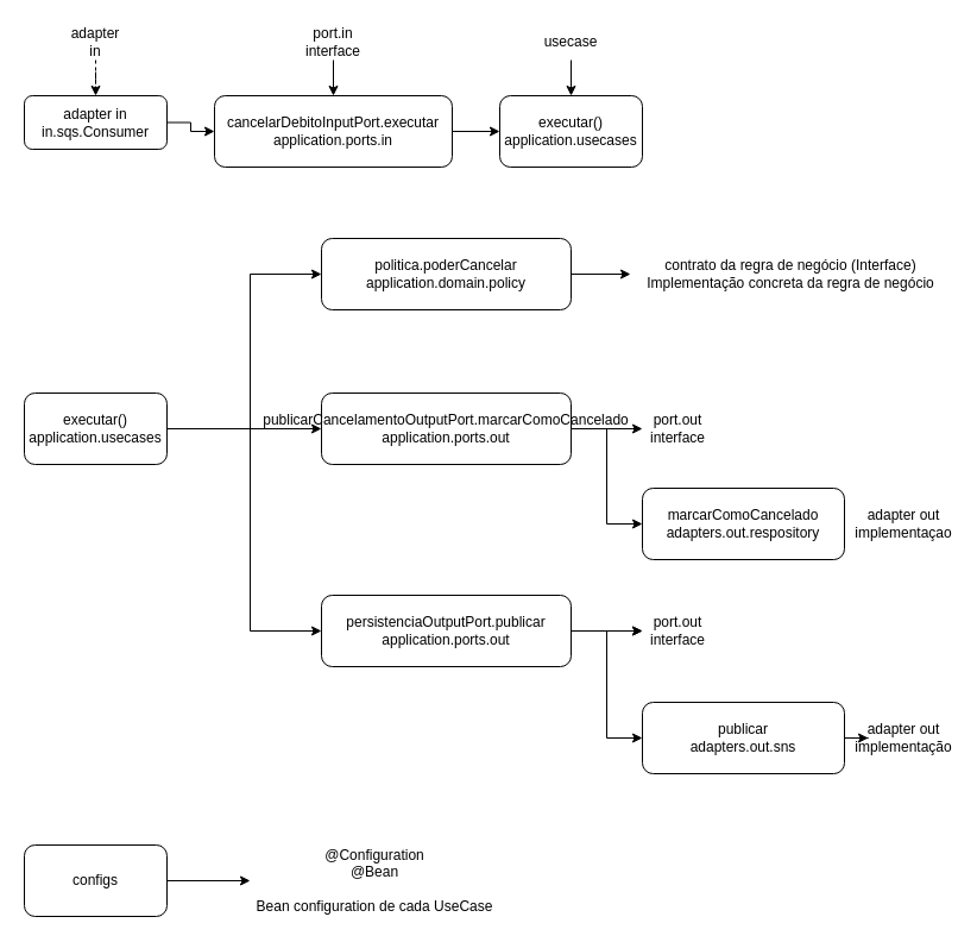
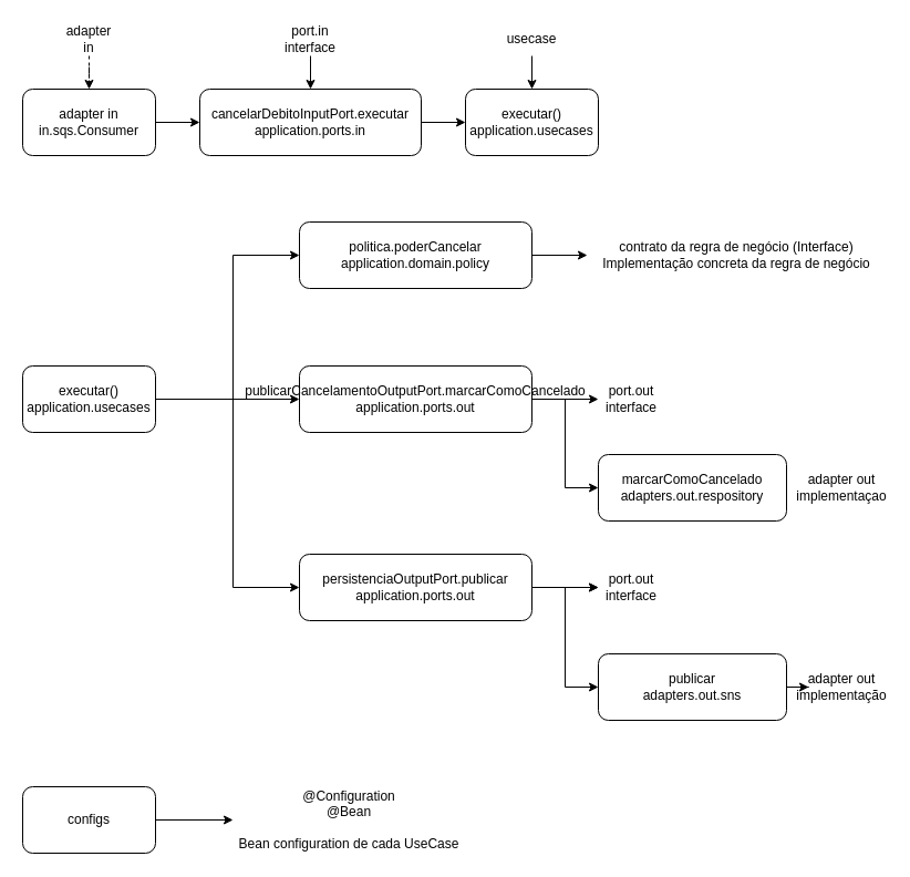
  <mxCell id="0" />
  <mxCell id="1" parent="0" />
  <mxCell id="2" value="" style="edgeStyle=orthogonalEdgeStyle;rounded=0;orthogonalLoop=1;jettySize=auto;html=1;" parent="1" source="3" target="5" edge="1"><mxGeometry relative="1" as="geometry" /></mxCell>
- <mxCell id="3" value="adapter in&lt;div&gt;in.sqs.Consumer&lt;/div&gt;" style="rounded=1;whiteSpace=wrap;html=1;" parent="1" vertex="1"><mxGeometry x="20" y="80" width="120" height="45" as="geometry" /></mxCell>
+ <mxCell id="3" value="adapter in&lt;div&gt;in.sqs.Consumer&lt;/div&gt;" style="rounded=1;whiteSpace=wrap;html=1;" parent="1" vertex="1"><mxGeometry x="20" y="80" width="120" height="60" as="geometry" /></mxCell>
  <mxCell id="4" value="" style="edgeStyle=orthogonalEdgeStyle;rounded=0;orthogonalLoop=1;jettySize=auto;html=1;" parent="1" source="5" target="6" edge="1"><mxGeometry relative="1" as="geometry" /></mxCell>
  <mxCell id="5" value="cancelarDebitoInputPort.executar&lt;div&gt;application.ports.in&lt;/div&gt;" style="whiteSpace=wrap;html=1;rounded=1;" parent="1" vertex="1"><mxGeometry x="180" y="80" width="200" height="60" as="geometry" /></mxCell>
  <mxCell id="6" value="executar()&lt;div&gt;application.usecases&lt;/div&gt;" style="whiteSpace=wrap;html=1;rounded=1;" parent="1" vertex="1"><mxGeometry x="420" y="80" width="120" height="60" as="geometry" /></mxCell>
  <mxCell id="7" value="" style="edgeStyle=orthogonalEdgeStyle;rounded=0;orthogonalLoop=1;jettySize=auto;html=1;dashed=1;" parent="1" source="8" target="3" edge="1"><mxGeometry relative="1" as="geometry" /></mxCell>
  <mxCell id="8" value="adapter&lt;div&gt;in&lt;/div&gt;" style="text;html=1;align=center;verticalAlign=middle;whiteSpace=wrap;rounded=0;" parent="1" vertex="1"><mxGeometry x="50" y="20" width="60" height="30" as="geometry" /></mxCell>
  <mxCell id="9" value="" style="edgeStyle=orthogonalEdgeStyle;rounded=0;orthogonalLoop=1;jettySize=auto;html=1;" parent="1" source="10" target="5" edge="1"><mxGeometry relative="1" as="geometry" /></mxCell>
  <mxCell id="10" value="port.in&lt;div&gt;interface&lt;/div&gt;" style="text;html=1;align=center;verticalAlign=middle;whiteSpace=wrap;rounded=0;" parent="1" vertex="1"><mxGeometry x="250" y="20" width="60" height="30" as="geometry" /></mxCell>
  <mxCell id="11" value="" style="edgeStyle=orthogonalEdgeStyle;rounded=0;orthogonalLoop=1;jettySize=auto;html=1;" parent="1" source="12" target="6" edge="1"><mxGeometry relative="1" as="geometry" /></mxCell>
  <mxCell id="12" value="usecase" style="text;html=1;align=center;verticalAlign=middle;whiteSpace=wrap;rounded=0;" parent="1" vertex="1"><mxGeometry x="450" y="20" width="60" height="30" as="geometry" /></mxCell>
  <mxCell id="13" value="" style="edgeStyle=orthogonalEdgeStyle;rounded=0;orthogonalLoop=1;jettySize=auto;html=1;" parent="1" source="16" target="18" edge="1"><mxGeometry relative="1" as="geometry"><Array as="points"><mxPoint x="210" y="360" /><mxPoint x="210" y="230" /></Array></mxGeometry></mxCell>
  <mxCell id="14" value="" style="edgeStyle=orthogonalEdgeStyle;rounded=0;orthogonalLoop=1;jettySize=auto;html=1;" parent="1" source="16" target="22" edge="1"><mxGeometry relative="1" as="geometry" /></mxCell>
  <mxCell id="15" value="" style="edgeStyle=orthogonalEdgeStyle;rounded=0;orthogonalLoop=1;jettySize=auto;html=1;entryX=0;entryY=0.5;entryDx=0;entryDy=0;" parent="1" source="16" target="29" edge="1"><mxGeometry relative="1" as="geometry"><mxPoint x="260" y="530" as="targetPoint" /><Array as="points"><mxPoint x="210" y="360" /><mxPoint x="210" y="530" /></Array></mxGeometry></mxCell>
  <mxCell id="16" value="executar()&lt;div&gt;application.usecases&lt;/div&gt;" style="whiteSpace=wrap;html=1;rounded=1;" parent="1" vertex="1"><mxGeometry x="20" y="330" width="120" height="60" as="geometry" /></mxCell>
  <mxCell id="17" style="edgeStyle=orthogonalEdgeStyle;rounded=0;orthogonalLoop=1;jettySize=auto;html=1;" parent="1" source="18" target="19" edge="1"><mxGeometry relative="1" as="geometry" /></mxCell>
  <mxCell id="18" value="politica.poderCancelar&lt;div&gt;application.domain.policy&lt;/div&gt;" style="whiteSpace=wrap;html=1;rounded=1;" parent="1" vertex="1"><mxGeometry x="270" y="200" width="210" height="60" as="geometry" /></mxCell>
  <mxCell id="19" value="contrato da regra de negócio (Interface)&lt;div&gt;Implementação concreta da regra de negócio&lt;/div&gt;" style="text;html=1;align=center;verticalAlign=middle;whiteSpace=wrap;rounded=0;" parent="1" vertex="1"><mxGeometry x="530" y="192.5" width="270" height="75" as="geometry" /></mxCell>
  <mxCell id="20" value="" style="edgeStyle=orthogonalEdgeStyle;rounded=0;orthogonalLoop=1;jettySize=auto;html=1;" parent="1" source="22" target="23" edge="1"><mxGeometry relative="1" as="geometry"><Array as="points"><mxPoint x="510" y="360" /><mxPoint x="510" y="440" /></Array></mxGeometry></mxCell>
  <mxCell id="21" style="edgeStyle=orthogonalEdgeStyle;rounded=0;orthogonalLoop=1;jettySize=auto;html=1;" parent="1" source="22" target="24" edge="1"><mxGeometry relative="1" as="geometry" /></mxCell>
  <mxCell id="22" value="publicarCancelamentoOutputPort.marcarComoCancelado&lt;div&gt;application.ports.out&lt;/div&gt;" style="whiteSpace=wrap;html=1;rounded=1;" parent="1" vertex="1"><mxGeometry x="270" y="330" width="210" height="60" as="geometry" /></mxCell>
  <mxCell id="23" value="marcarComoCancelado&lt;div&gt;adapters.out.respository&lt;/div&gt;" style="whiteSpace=wrap;html=1;rounded=1;" parent="1" vertex="1"><mxGeometry x="540" y="410" width="170" height="60" as="geometry" /></mxCell>
  <mxCell id="24" value="port.out&lt;div&gt;interface&lt;/div&gt;" style="text;html=1;align=center;verticalAlign=middle;whiteSpace=wrap;rounded=0;" parent="1" vertex="1"><mxGeometry x="540" y="345" width="60" height="30" as="geometry" /></mxCell>
  <mxCell id="25" value="adapter out&lt;div&gt;implementaçao&lt;/div&gt;" style="text;html=1;align=center;verticalAlign=middle;whiteSpace=wrap;rounded=0;" parent="1" vertex="1"><mxGeometry x="730" y="425" width="60" height="30" as="geometry" /></mxCell>
  <mxCell id="26" style="edgeStyle=orthogonalEdgeStyle;rounded=0;orthogonalLoop=1;jettySize=auto;html=1;" parent="1" source="29" target="30" edge="1"><mxGeometry relative="1" as="geometry" /></mxCell>
  <mxCell id="27" value="" style="edgeStyle=orthogonalEdgeStyle;rounded=0;orthogonalLoop=1;jettySize=auto;html=1;" parent="1" source="29" target="30" edge="1"><mxGeometry relative="1" as="geometry" /></mxCell>
  <mxCell id="28" style="edgeStyle=orthogonalEdgeStyle;rounded=0;orthogonalLoop=1;jettySize=auto;html=1;entryX=0;entryY=0.5;entryDx=0;entryDy=0;" parent="1" source="29" target="32" edge="1"><mxGeometry relative="1" as="geometry" /></mxCell>
  <mxCell id="29" value="persistenciaOutputPort.publicar&lt;div&gt;application.ports.out&lt;/div&gt;" style="whiteSpace=wrap;html=1;rounded=1;" parent="1" vertex="1"><mxGeometry x="270" y="500" width="210" height="60" as="geometry" /></mxCell>
  <mxCell id="30" value="port.out&lt;div&gt;interface&lt;/div&gt;" style="text;html=1;align=center;verticalAlign=middle;whiteSpace=wrap;rounded=0;" parent="1" vertex="1"><mxGeometry x="540" y="515" width="60" height="30" as="geometry" /></mxCell>
  <mxCell id="31" value="" style="edgeStyle=orthogonalEdgeStyle;rounded=0;orthogonalLoop=1;jettySize=auto;html=1;" parent="1" source="32" target="33" edge="1"><mxGeometry relative="1" as="geometry" /></mxCell>
  <mxCell id="32" value="&lt;div&gt;publicar&lt;/div&gt;&lt;div&gt;adapters.out.sns&lt;/div&gt;" style="whiteSpace=wrap;html=1;rounded=1;" parent="1" vertex="1"><mxGeometry x="540" y="590" width="170" height="60" as="geometry" /></mxCell>
  <mxCell id="33" value="adapter out&lt;div&gt;implementação&lt;/div&gt;" style="text;html=1;align=center;verticalAlign=middle;whiteSpace=wrap;rounded=0;" parent="1" vertex="1"><mxGeometry x="730" y="605" width="60" height="30" as="geometry" /></mxCell>
  <mxCell id="34" value="" style="edgeStyle=orthogonalEdgeStyle;rounded=0;orthogonalLoop=1;jettySize=auto;html=1;" parent="1" source="35" target="36" edge="1"><mxGeometry relative="1" as="geometry" /></mxCell>
  <mxCell id="35" value="configs" style="whiteSpace=wrap;html=1;rounded=1;" parent="1" vertex="1"><mxGeometry x="20" y="710" width="120" height="60" as="geometry" /></mxCell>
  <mxCell id="36" value="@Configuration&lt;div&gt;@Bean&lt;/div&gt;&lt;div&gt;&lt;br&gt;&lt;/div&gt;&lt;div&gt;Bean configuration de cada UseCase&lt;/div&gt;" style="text;html=1;align=center;verticalAlign=middle;whiteSpace=wrap;rounded=0;" parent="1" vertex="1"><mxGeometry x="210" y="725" width="210" height="30" as="geometry" /></mxCell>
